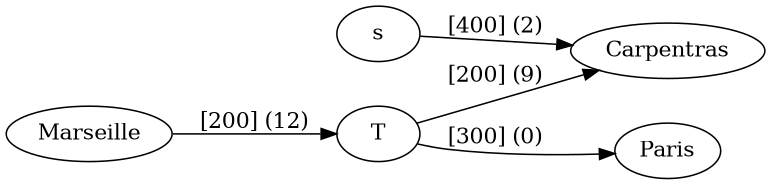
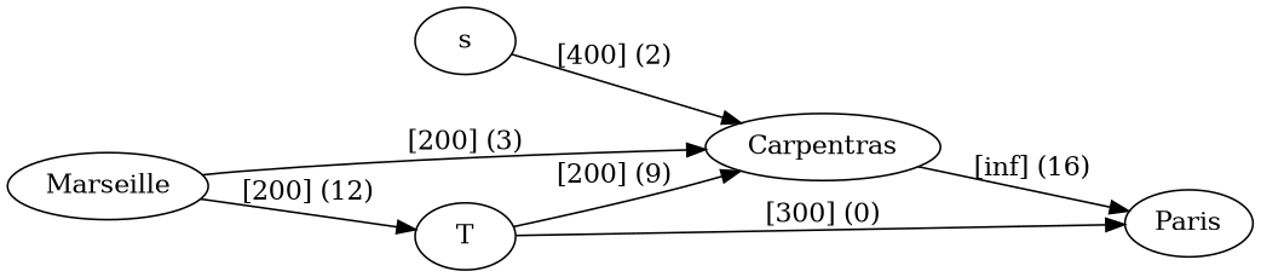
  digraph {
    rankdir=LR
    s
    Carpentras
    Marseille
    T
    Paris
    s -> Carpentras [label="[400] (2)"]
+   Carpentras -> Paris [label="[inf] (16)"]
+   Marseille -> Carpentras [label="[200] (3)"]
    Marseille -> T [label="[200] (12)"]
    T -> Carpentras [label="[200] (9)"]
    T -> Paris [label="[300] (0)"]
  }
